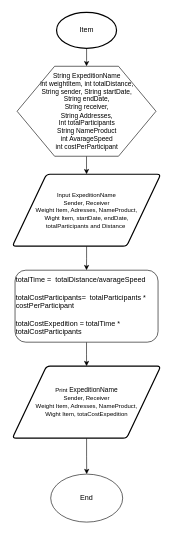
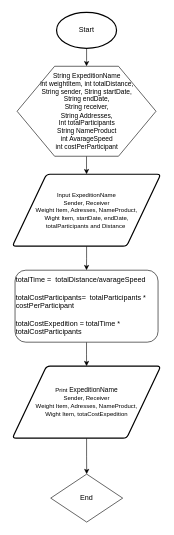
  <mxCell id="0" />
  <mxCell id="1" parent="0" />
  <mxCell id="2" value="" style="edgeStyle=orthogonalEdgeStyle;rounded=0;orthogonalLoop=1;jettySize=auto;html=1;fontSize=11;" parent="1" source="3" target="5" edge="1"><mxGeometry relative="1" as="geometry" /></mxCell>
- <mxCell id="3" value="Item" style="strokeWidth=2;html=1;shape=mxgraph.flowchart.start_1;whiteSpace=wrap;" parent="1" vertex="1"><mxGeometry x="93.75" y="20" width="100" height="60" as="geometry" /></mxCell>
+ <mxCell id="3" value="Start" style="strokeWidth=2;html=1;shape=mxgraph.flowchart.start_1;whiteSpace=wrap;" parent="1" vertex="1"><mxGeometry x="93.75" y="20" width="100" height="60" as="geometry" /></mxCell>
  <mxCell id="4" value="" style="edgeStyle=orthogonalEdgeStyle;rounded=0;orthogonalLoop=1;jettySize=auto;html=1;fontSize=10;" parent="1" source="5" target="7" edge="1"><mxGeometry relative="1" as="geometry" /></mxCell>
  <mxCell id="5" value="String ExpeditionName&lt;br&gt;int weightItem, int totalDistance, &lt;br style=&quot;font-size: 11px;&quot;&gt;String sender, String startDate, &lt;br&gt;String endDate,&lt;br&gt;String receiver,&lt;br&gt;String Addresses, &lt;br&gt;Int totalParticipants&lt;br&gt;String NameProduct&lt;br&gt;int AvarageSpeed&lt;br&gt;int&amp;nbsp;costPerParticipant" style="verticalLabelPosition=middle;verticalAlign=middle;html=1;shape=hexagon;perimeter=hexagonPerimeter2;arcSize=6;size=0.27;align=center;labelPosition=center;fontSize=11;" parent="1" vertex="1"><mxGeometry x="27.94" y="110" width="231.62" height="150" as="geometry" /></mxCell>
  <mxCell id="6" value="" style="edgeStyle=orthogonalEdgeStyle;rounded=0;orthogonalLoop=1;jettySize=auto;html=1;" edge="1" parent="1" source="7" target="9"><mxGeometry relative="1" as="geometry" /></mxCell>
  <mxCell id="7" value="&lt;font style=&quot;font-size: 10px;&quot;&gt;Input ExpeditionName&lt;br&gt;Sender, Receiver&lt;br&gt;Weight Item, Adresses, NameProduct, &lt;br&gt;Wight Item, startDate, endDate, &lt;br&gt;totalParticipants and Distance&amp;nbsp;&lt;/font&gt;" style="shape=parallelogram;html=1;strokeWidth=2;perimeter=parallelogramPerimeter;whiteSpace=wrap;rounded=1;arcSize=12;size=0.23;fontSize=11;" parent="1" vertex="1"><mxGeometry x="20" y="290" width="247.5" height="120" as="geometry" /></mxCell>
  <mxCell id="8" value="" style="edgeStyle=orthogonalEdgeStyle;rounded=0;orthogonalLoop=1;jettySize=auto;html=1;" edge="1" parent="1" source="9" target="11"><mxGeometry relative="1" as="geometry" /></mxCell>
  <mxCell id="9" value="&lt;div style=&quot;text-align: left;&quot;&gt;&lt;span style=&quot;background-color: initial;&quot;&gt;totalTime =&amp;nbsp; totalDistance/avarageSpeed&lt;/span&gt;&lt;/div&gt;&lt;div style=&quot;text-align: left;&quot;&gt;&lt;span style=&quot;background-color: initial;&quot;&gt;&lt;br&gt;&lt;/span&gt;&lt;/div&gt;&lt;div style=&quot;text-align: left;&quot;&gt;&lt;span style=&quot;background-color: initial;&quot;&gt;totalCostParticipants=&amp;nbsp; totalParticipants * costPerParticipant&lt;/span&gt;&lt;/div&gt;&lt;div style=&quot;text-align: left;&quot;&gt;&lt;span style=&quot;background-color: initial;&quot;&gt;&lt;br&gt;&lt;/span&gt;&lt;/div&gt;&lt;div style=&quot;text-align: left;&quot;&gt;&lt;span style=&quot;background-color: initial;&quot;&gt;totalCostExpedition = totalTime * totalCostParticipants&lt;/span&gt;&lt;/div&gt;" style="rounded=1;whiteSpace=wrap;html=1;" vertex="1" parent="1"><mxGeometry x="24.53" y="450" width="238.44" height="120" as="geometry" /></mxCell>
  <mxCell id="10" value="" style="edgeStyle=orthogonalEdgeStyle;rounded=0;orthogonalLoop=1;jettySize=auto;html=1;" edge="1" parent="1" source="11" target="12"><mxGeometry relative="1" as="geometry" /></mxCell>
  <mxCell id="11" value="&lt;span style=&quot;font-size: 10px;&quot;&gt;Print&amp;nbsp;&lt;/span&gt;ExpeditionName&lt;br style=&quot;border-color: var(--border-color); font-size: 10px;&quot;&gt;&lt;span style=&quot;font-size: 10px;&quot;&gt;Sender, Receiver&lt;/span&gt;&lt;br style=&quot;border-color: var(--border-color); font-size: 10px;&quot;&gt;&lt;span style=&quot;font-size: 10px;&quot;&gt;Weight Item, Adresses, NameProduct,&lt;/span&gt;&lt;br style=&quot;border-color: var(--border-color); font-size: 10px;&quot;&gt;&lt;span style=&quot;font-size: 10px;&quot;&gt;Wight Item, totaCostExpedition&lt;/span&gt;" style="shape=parallelogram;html=1;strokeWidth=2;perimeter=parallelogramPerimeter;whiteSpace=wrap;rounded=1;arcSize=12;size=0.23;fontSize=11;" vertex="1" parent="1"><mxGeometry x="20" y="610" width="247.5" height="120" as="geometry" /></mxCell>
- <mxCell id="12" value="End" style="ellipse;whiteSpace=wrap;html=1;" vertex="1" parent="1"><mxGeometry x="84" y="790" width="120" height="80" as="geometry" /></mxCell>
+ <mxCell id="12" value="End" style="rhombus;whiteSpace=wrap;html=1;" vertex="1" parent="1"><mxGeometry x="84" y="790" width="120" height="80" as="geometry" /></mxCell>
